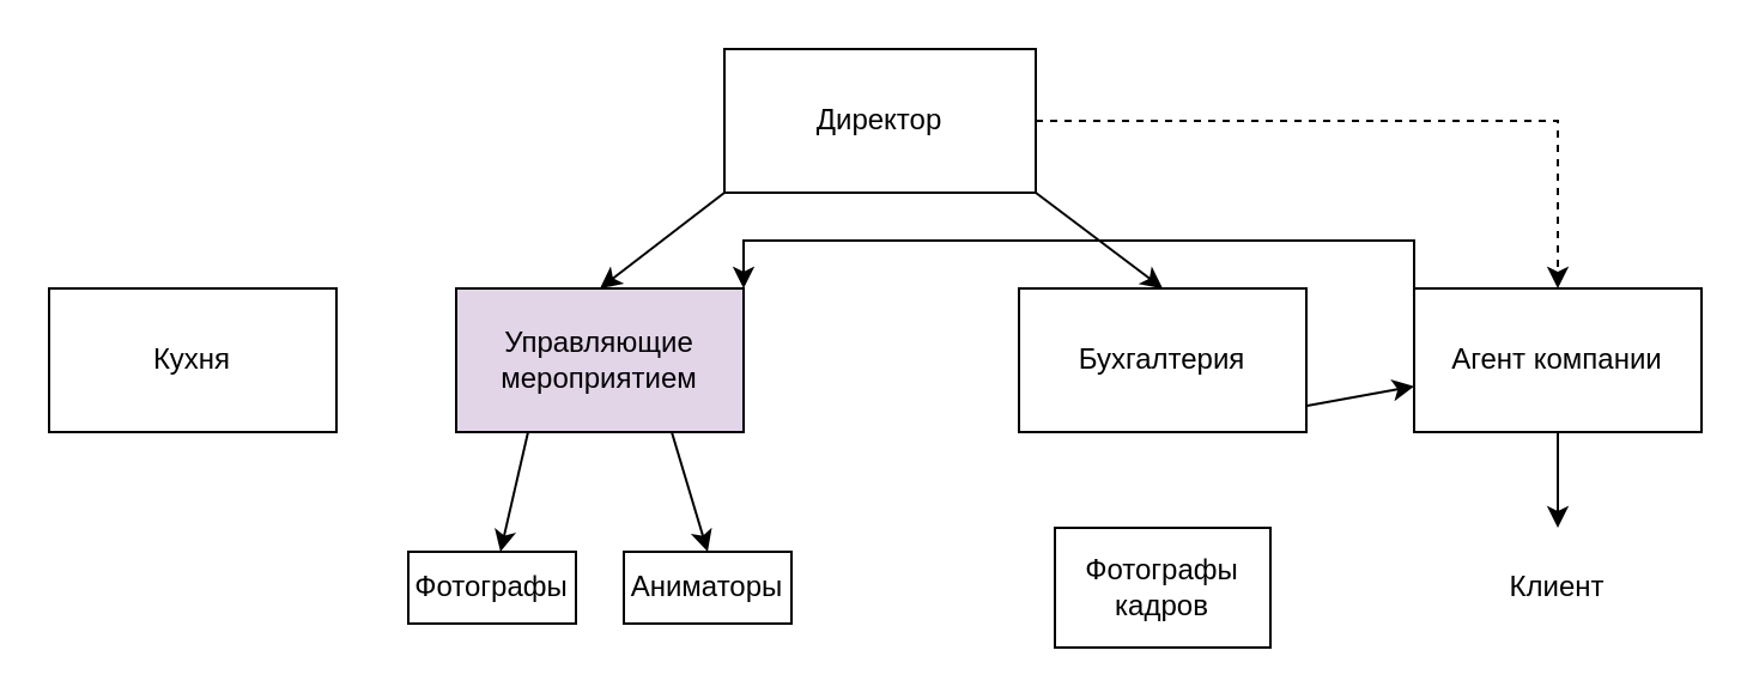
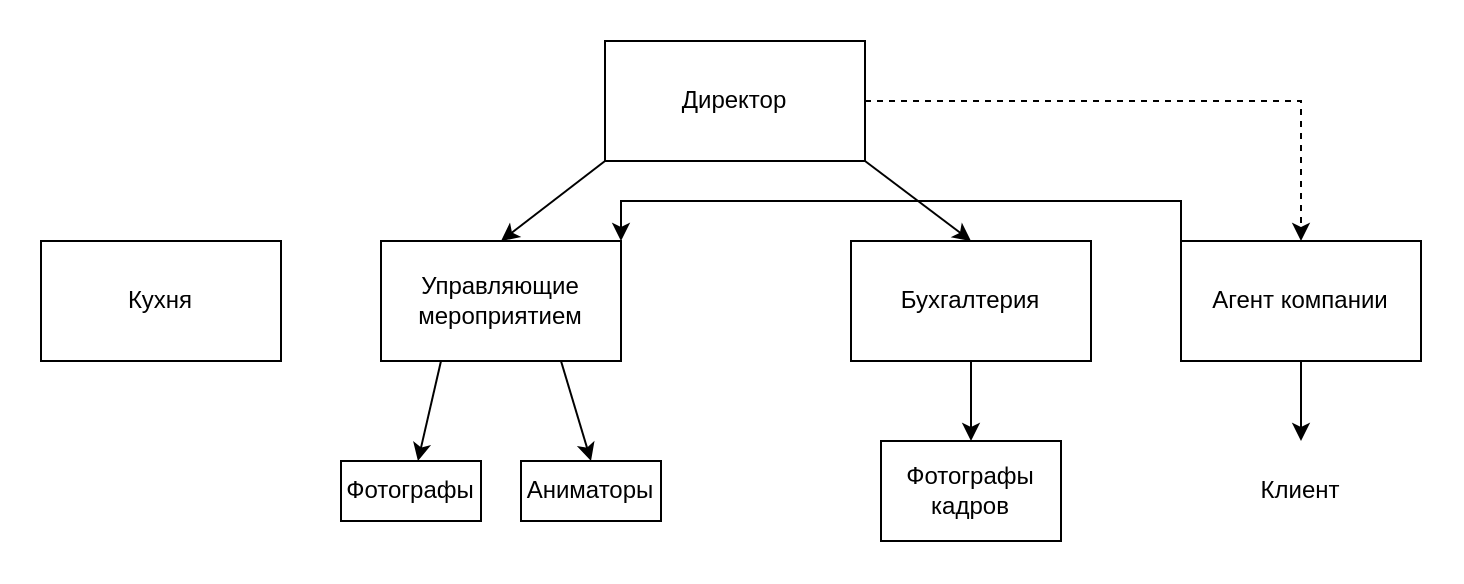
  <mxCell id="0" />
  <mxCell id="1" parent="0" />
  <mxCell id="2" style="orthogonalLoop=1;jettySize=auto;html=1;exitX=1;exitY=1;exitDx=0;exitDy=0;entryX=0.5;entryY=0;entryDx=0;entryDy=0;rounded=0;" edge="1" parent="1" source="5" target="7"><mxGeometry relative="1" as="geometry" /></mxCell>
  <mxCell id="3" style="edgeStyle=orthogonalEdgeStyle;orthogonalLoop=1;jettySize=auto;html=1;exitX=1;exitY=0.5;exitDx=0;exitDy=0;entryX=0.5;entryY=0;entryDx=0;entryDy=0;rounded=0;dashed=1;" edge="1" parent="1" source="5" target="10"><mxGeometry relative="1" as="geometry" /></mxCell>
  <mxCell id="4" style="orthogonalLoop=1;jettySize=auto;html=1;exitX=0;exitY=1;exitDx=0;exitDy=0;entryX=0.5;entryY=0;entryDx=0;entryDy=0;rounded=0;" edge="1" parent="1" source="5" target="14"><mxGeometry relative="1" as="geometry" /></mxCell>
  <mxCell id="5" value="Директор" style="rounded=0;whiteSpace=wrap;html=1;" vertex="1" parent="1"><mxGeometry x="302" y="20" width="130" height="60" as="geometry" /></mxCell>
- <mxCell id="6" style="orthogonalLoop=1;jettySize=auto;html=1;exitX=0.5;exitY=1;exitDx=0;exitDy=0;rounded=0;" edge="1" parent="1" source="7" target="10"><mxGeometry relative="1" as="geometry" /></mxCell>
+ <mxCell id="6" style="orthogonalLoop=1;jettySize=auto;html=1;exitX=0.5;exitY=1;exitDx=0;exitDy=0;entryX=0.5;entryY=0;entryDx=0;entryDy=0;rounded=0;" edge="1" parent="1" source="7" target="16"><mxGeometry relative="1" as="geometry" /></mxCell>
  <mxCell id="7" value="Бухгалтерия" style="rounded=0;whiteSpace=wrap;html=1;" vertex="1" parent="1"><mxGeometry x="425" y="120" width="120" height="60" as="geometry" /></mxCell>
  <mxCell id="8" style="orthogonalLoop=1;jettySize=auto;html=1;exitX=0.5;exitY=1;exitDx=0;exitDy=0;entryX=0.5;entryY=0;entryDx=0;entryDy=0;rounded=0;" edge="1" parent="1" source="10" target="11"><mxGeometry relative="1" as="geometry" /></mxCell>
  <mxCell id="9" style="edgeStyle=orthogonalEdgeStyle;orthogonalLoop=1;jettySize=auto;html=1;exitX=0;exitY=0;exitDx=0;exitDy=0;entryX=1;entryY=0;entryDx=0;entryDy=0;rounded=0;" edge="1" parent="1" source="10" target="14"><mxGeometry relative="1" as="geometry" /></mxCell>
  <mxCell id="10" value="Агент компании" style="rounded=0;whiteSpace=wrap;html=1;" vertex="1" parent="1"><mxGeometry x="590" y="120" width="120" height="60" as="geometry" /></mxCell>
  <mxCell id="11" value="Клиент" style="text;html=1;strokeColor=none;fillColor=none;align=center;verticalAlign=middle;whiteSpace=wrap;rounded=0;" vertex="1" parent="1"><mxGeometry x="610" y="220" width="80" height="50" as="geometry" /></mxCell>
  <mxCell id="12" style="orthogonalLoop=1;jettySize=auto;html=1;exitX=0.25;exitY=1;exitDx=0;exitDy=0;rounded=0;" edge="1" parent="1" source="14" target="17"><mxGeometry relative="1" as="geometry" /></mxCell>
  <mxCell id="13" style="orthogonalLoop=1;jettySize=auto;html=1;exitX=0.75;exitY=1;exitDx=0;exitDy=0;entryX=0.5;entryY=0;entryDx=0;entryDy=0;rounded=0;" edge="1" parent="1" source="14" target="18"><mxGeometry relative="1" as="geometry" /></mxCell>
- <mxCell id="14" value="Управляющие мероприятием" style="rounded=0;whiteSpace=wrap;html=1;fillColor=#e1d5e7;" vertex="1" parent="1"><mxGeometry x="190" y="120" width="120" height="60" as="geometry" /></mxCell>
+ <mxCell id="14" value="Управляющие мероприятием" style="rounded=0;whiteSpace=wrap;html=1;" vertex="1" parent="1"><mxGeometry x="190" y="120" width="120" height="60" as="geometry" /></mxCell>
  <mxCell id="15" value="Кухня" style="rounded=0;whiteSpace=wrap;html=1;" vertex="1" parent="1"><mxGeometry x="20" y="120" width="120" height="60" as="geometry" /></mxCell>
  <mxCell id="16" value="Фотографы кадров" style="rounded=0;whiteSpace=wrap;html=1;" vertex="1" parent="1"><mxGeometry x="440" y="220" width="90" height="50" as="geometry" /></mxCell>
  <mxCell id="17" value="Фотографы" style="rounded=0;whiteSpace=wrap;html=1;" vertex="1" parent="1"><mxGeometry x="170" y="230" width="70" height="30" as="geometry" /></mxCell>
  <mxCell id="18" value="Аниматоры" style="rounded=0;whiteSpace=wrap;html=1;" vertex="1" parent="1"><mxGeometry x="260" y="230" width="70" height="30" as="geometry" /></mxCell>
